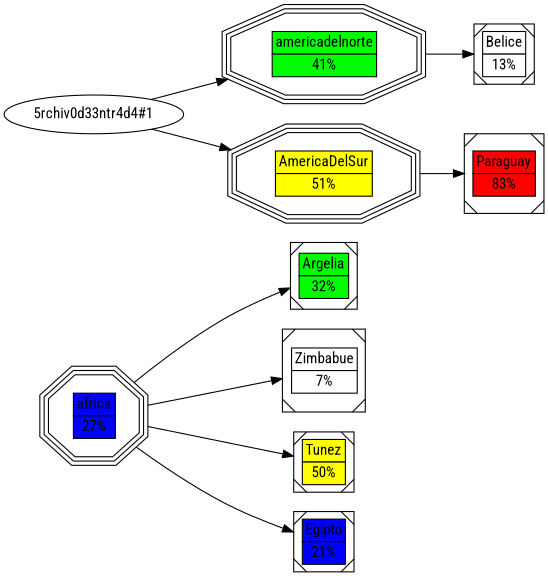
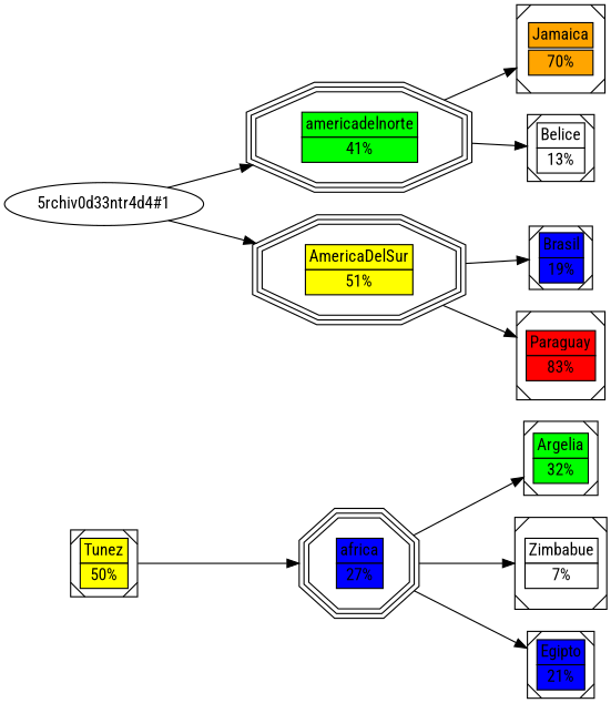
  digraph {
    fontname="Roboto Condensed"
    rankdir=LR
    node [fontname="Roboto Condensed" shape=Msquare]
    edge [fontname="Roboto Condensed"]
    n1 [label=<<table border="0" cellborder="1" cellspacing="0"><tr><td bgcolor="blue">africa</td></tr><tr><td bgcolor="blue">27%</td></tr></table>> shape=tripleoctagon]
    n2 [label=<<table border="0" cellborder="1" cellspacing="0"><tr><td bgcolor="green">Argelia</td></tr><tr><td bgcolor="green">32%</td></tr></table>>]
    n3 [label=<<table border="0" cellborder="1" cellspacing="0"><tr><td bgcolor="white">Zimbabue</td></tr><tr><td bgcolor="white">7%</td></tr></table>>]
    n4 [label=<<table border="0" cellborder="1" cellspacing="0"><tr><td bgcolor="yellow">Tunez</td></tr><tr><td bgcolor="yellow">50%</td></tr></table>>]
    n5 [label=<<table border="0" cellborder="1" cellspacing="0"><tr><td bgcolor="blue">Egipto</td></tr><tr><td bgcolor="blue">21%</td></tr></table>>]
    "5rchiv0d33ntr4d4#1" [shape=""]
    n7 [label=<<table border="0" cellborder="1" cellspacing="0"><tr><td bgcolor="green">americadelnorte</td></tr><tr><td bgcolor="green">41%</td></tr></table>> shape=tripleoctagon]
    n8 [label=<<table border="0" cellborder="1" cellspacing="0"><tr><td bgcolor="yellow">AmericaDelSur</td></tr><tr><td bgcolor="yellow">51%</td></tr></table>> shape=tripleoctagon]
+   n9 [label=<<table border="0" cellborder="1" ellspacing="0"><tr><td bgcolor="orange">Jamaica</td></tr><tr><td bgcolor="orange">70%</td></tr></table>>]
    n10 [label=<<table border="0" cellborder="1" cellspacing="0"><tr><td bgcolor="white">Belice</td></tr><tr><td bgcolor="white">13%</td></tr></table>>]
+   n11 [label=<<table border="0" cellborder="1" cellspacing="0"><tr><td bgcolor="blue">Brasil</td></tr><tr><td bgcolor="blue">19%</td></tr></table>>]
    n12 [label=<<table border="0" cellborder="1" cellspacing="0"><tr><td bgcolor="red">Paraguay</td></tr><tr><td bgcolor="red">83%</td></tr></table>>]
    n1 -> n2
    n1 -> n3
-   n1 -> n4
+   n4 -> n1
    n1 -> n5
    "5rchiv0d33ntr4d4#1" -> n7
    "5rchiv0d33ntr4d4#1" -> n8
+   n7 -> n9
    n7 -> n10
+   n8 -> n11
    n8 -> n12
  }
